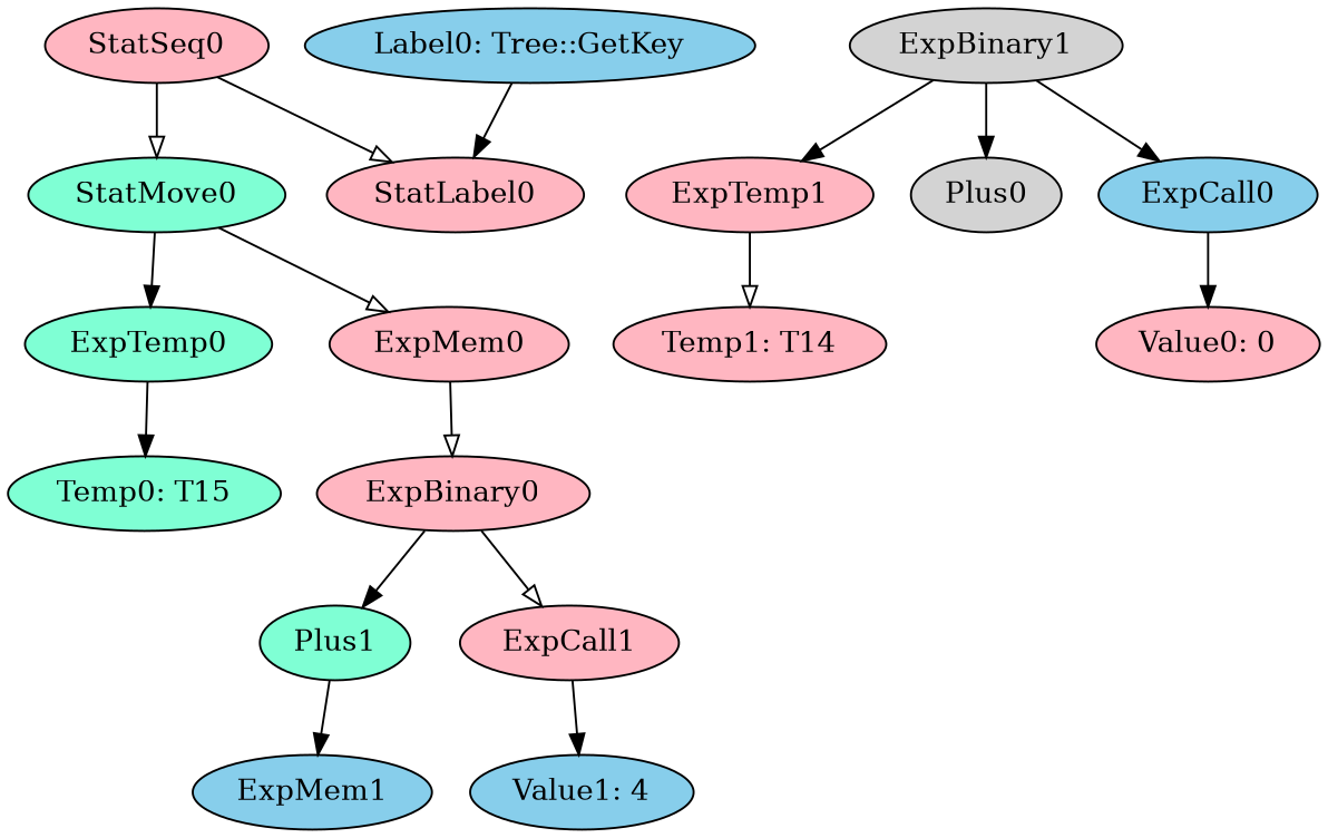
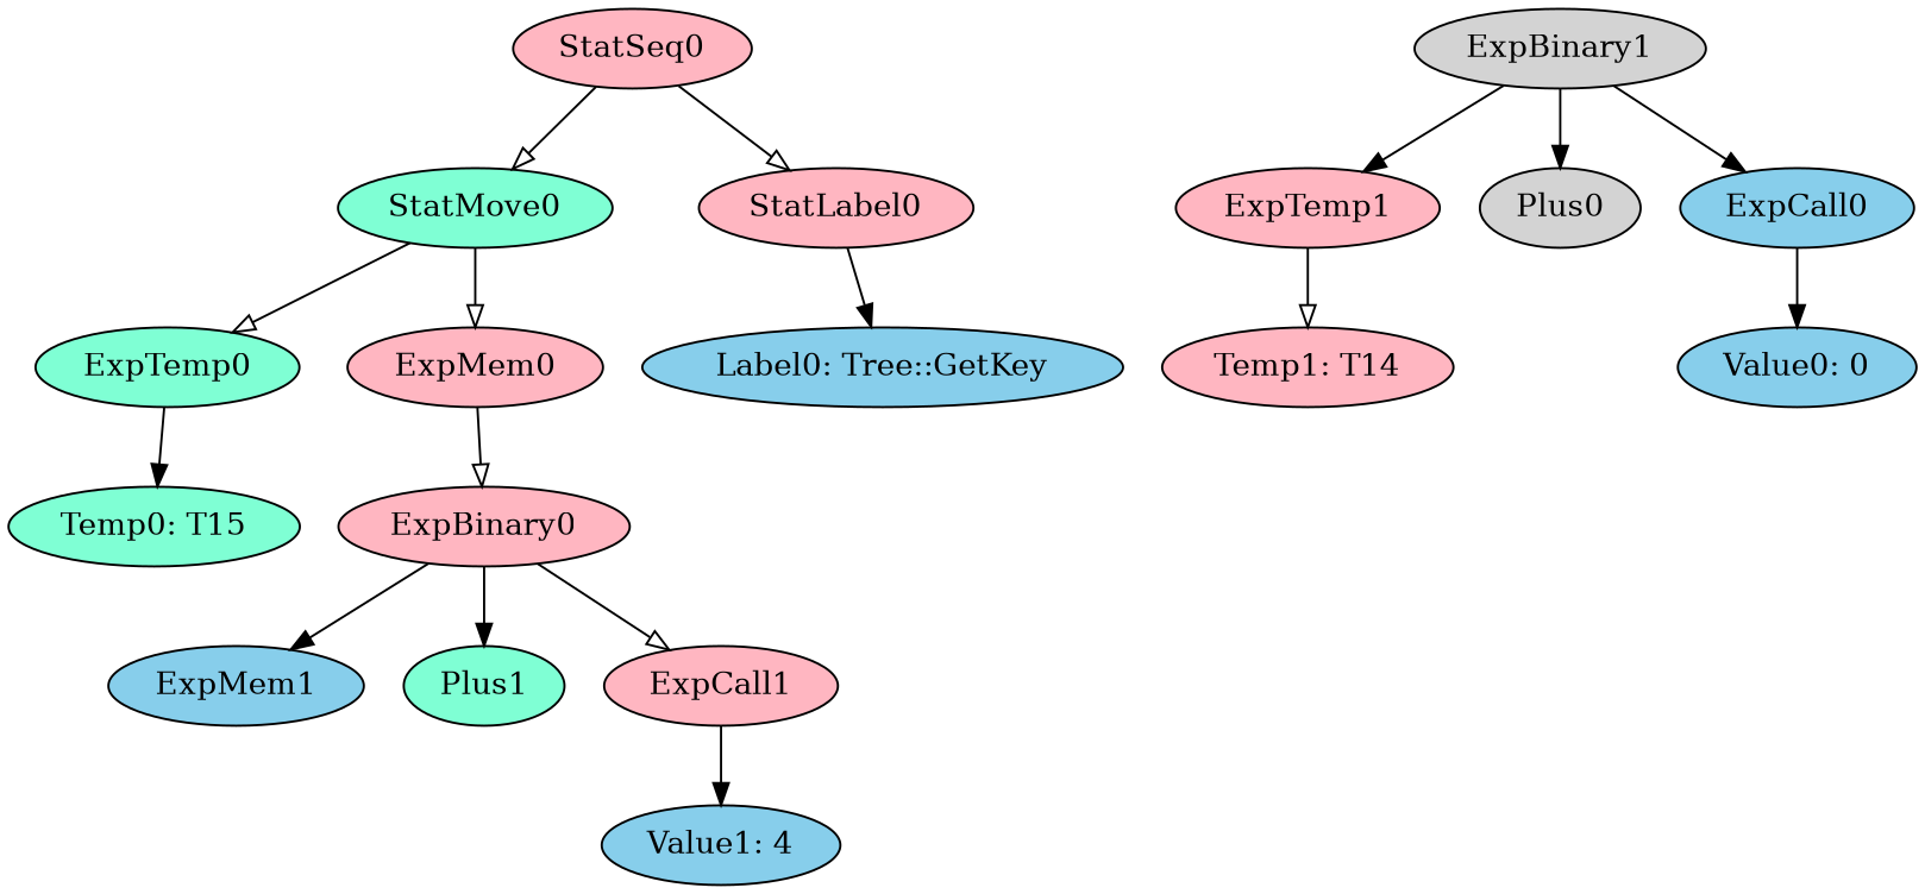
  digraph {
    ordering=out
    node [fillcolor=lightpink style=filled]
    edge [arrowhead=normal]
    StatMove0 [fillcolor=aquamarine]
    ExpTemp0 [fillcolor=aquamarine]
    ExpMem0
    "Temp0: T15" [fillcolor=aquamarine]
    ExpBinary0
    ExpMem1 [fillcolor=skyblue]
    Plus1 [fillcolor=aquamarine]
    ExpCall1
    "Value1: 4" [fillcolor=skyblue]
    ExpBinary1 [fillcolor=lightgrey]
    ExpTemp1
    Plus0 [fillcolor=lightgrey]
    ExpCall0 [fillcolor=skyblue]
    StatSeq0
    StatLabel0
    "Label0: Tree::GetKey" [fillcolor=skyblue]
    "Temp1: T14"
-   "Value0: 0"
-   StatMove0 -> ExpTemp0
+   "Value0: 0" [fillcolor=skyblue]
+   StatMove0 -> ExpTemp0 [arrowhead=onormal]
    StatMove0 -> ExpMem0 [arrowhead=onormal]
    ExpTemp0 -> "Temp0: T15"
    ExpMem0 -> ExpBinary0 [arrowhead=onormal]
-   Plus1 -> ExpMem1
+   ExpBinary0 -> ExpMem1
    ExpBinary0 -> Plus1
    ExpBinary0 -> ExpCall1 [arrowhead=onormal]
    ExpCall1 -> "Value1: 4"
    ExpBinary1 -> ExpTemp1
    ExpBinary1 -> Plus0
    ExpBinary1 -> ExpCall0
    ExpTemp1 -> "Temp1: T14" [arrowhead=onormal]
    ExpCall0 -> "Value0: 0"
    StatSeq0 -> StatMove0 [arrowhead=onormal]
    StatSeq0 -> StatLabel0 [arrowhead=onormal]
-   "Label0: Tree::GetKey" -> StatLabel0
+   StatLabel0 -> "Label0: Tree::GetKey"
  }
